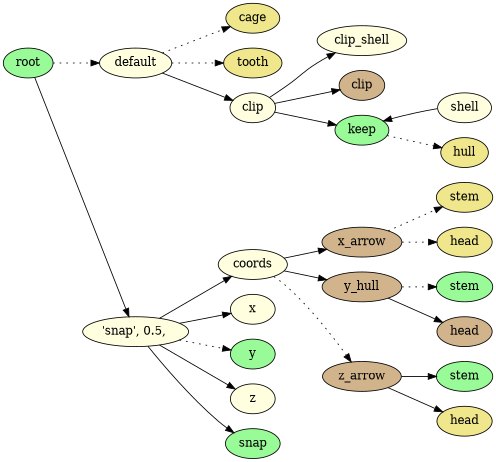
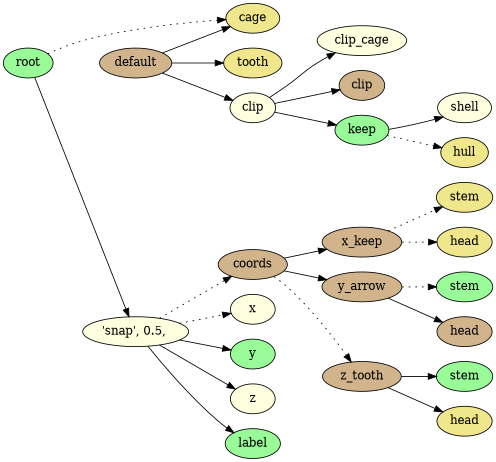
  digraph {
    rankdir=LR
    node [fillcolor=lightyellow style=filled]
    edge [style=solid]
    n1 [fillcolor=palegreen label=root]
-   n2 [label=default]
+   n2 [fillcolor=tan label=default]
    n3 [label="'snap',\ 0\.5,\ "]
    n4 [fillcolor=khaki label=cage]
    n5 [fillcolor=khaki label=tooth]
    n6 [label=clip]
-   n7 [label=coords]
+   n7 [fillcolor=tan label=coords]
    n8 [label=x]
    n9 [fillcolor=palegreen label=y]
    n10 [label=z]
-   n11 [fillcolor=palegreen label=snap]
-   n12 [label=clip_shell]
+   n11 [fillcolor=palegreen label=label]
+   n12 [label=clip_cage]
    n13 [fillcolor=tan label=clip]
    n14 [fillcolor=palegreen label=keep]
    n15 [label=shell]
    n16 [fillcolor=khaki label=hull]
-   n17 [fillcolor=tan label=x_arrow]
-   n18 [fillcolor=tan label=y_hull]
-   n19 [fillcolor=tan label=z_arrow]
+   n17 [fillcolor=tan label=x_keep]
+   n18 [fillcolor=tan label=y_arrow]
+   n19 [fillcolor=tan label=z_tooth]
    n20 [fillcolor=khaki label=stem]
    n21 [fillcolor=khaki label=head]
    n22 [fillcolor=palegreen label=stem]
    n23 [fillcolor=tan label=head]
    n24 [fillcolor=palegreen label=stem]
    n25 [fillcolor=khaki label=head]
-   n1 -> n2 [style=dotted]
+   n1 -> n4 [style=dotted]
    n1 -> n3
-   n2 -> n4 [style=dotted]
-   n2 -> n5 [style=dotted]
+   n2 -> n4
+   n2 -> n5
    n2 -> n6
-   n3 -> n7
-   n3 -> n8
-   n3 -> n9 [style=dotted]
+   n3 -> n7 [style=dotted]
+   n3 -> n8 [style=dotted]
+   n3 -> n9
    n3 -> n10
    n3 -> n11
    n6 -> n12
    n6 -> n13
    n6 -> n14
    n7 -> n17
    n7 -> n18
    n7 -> n19 [style=dotted]
-   n15 -> n14
+   n14 -> n15
    n14 -> n16 [style=dotted]
    n17 -> n20 [style=dotted]
    n17 -> n21 [style=dotted]
    n18 -> n22 [style=dotted]
    n18 -> n23
    n19 -> n24
    n19 -> n25
  }
